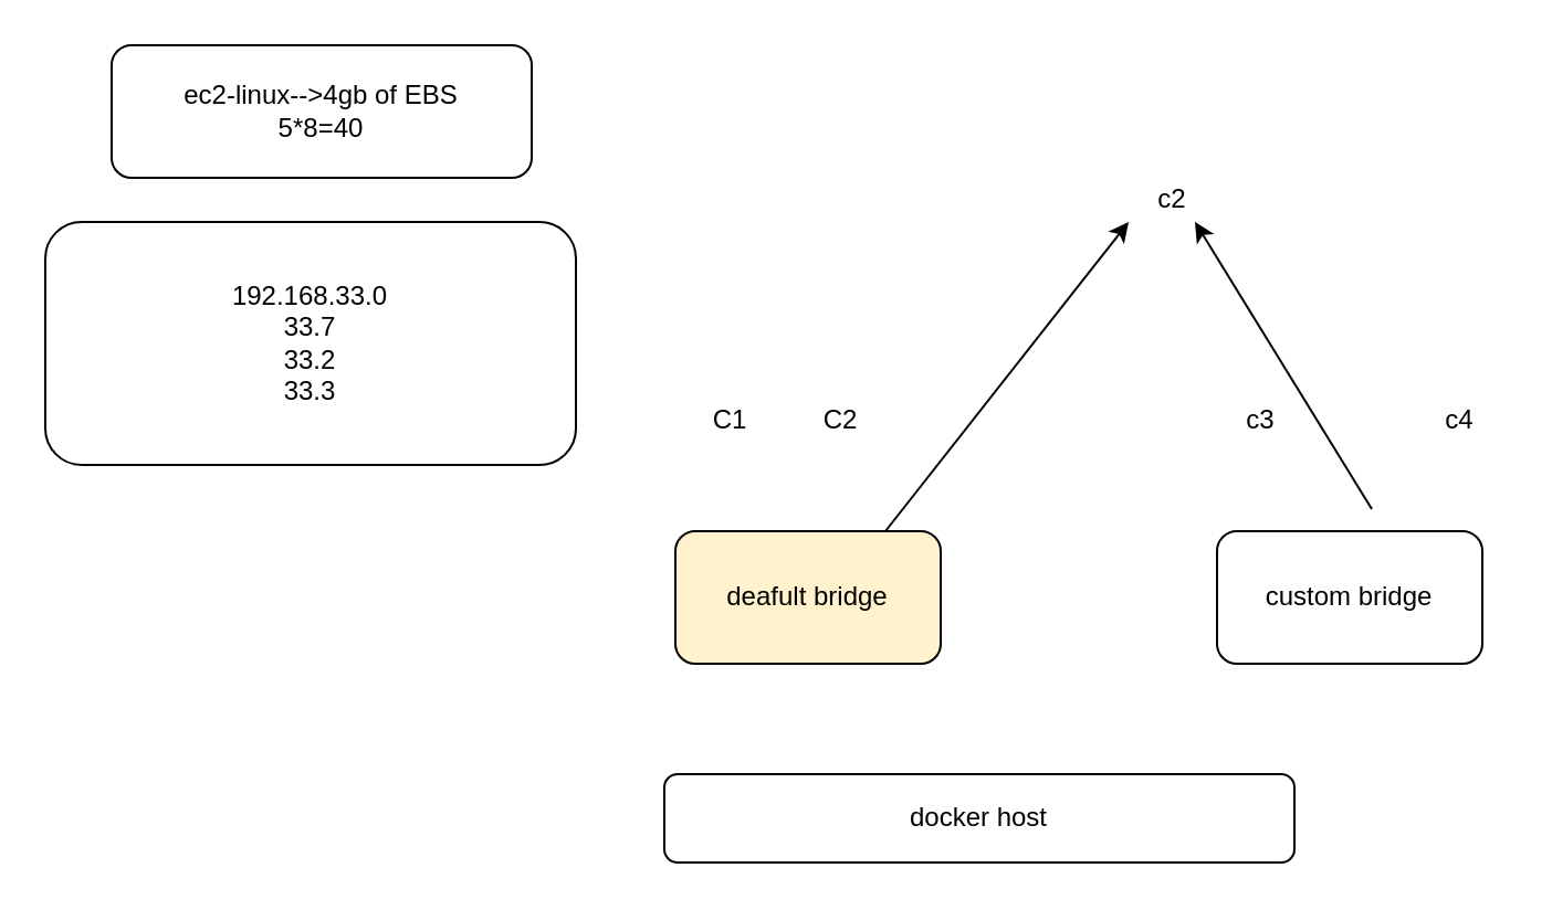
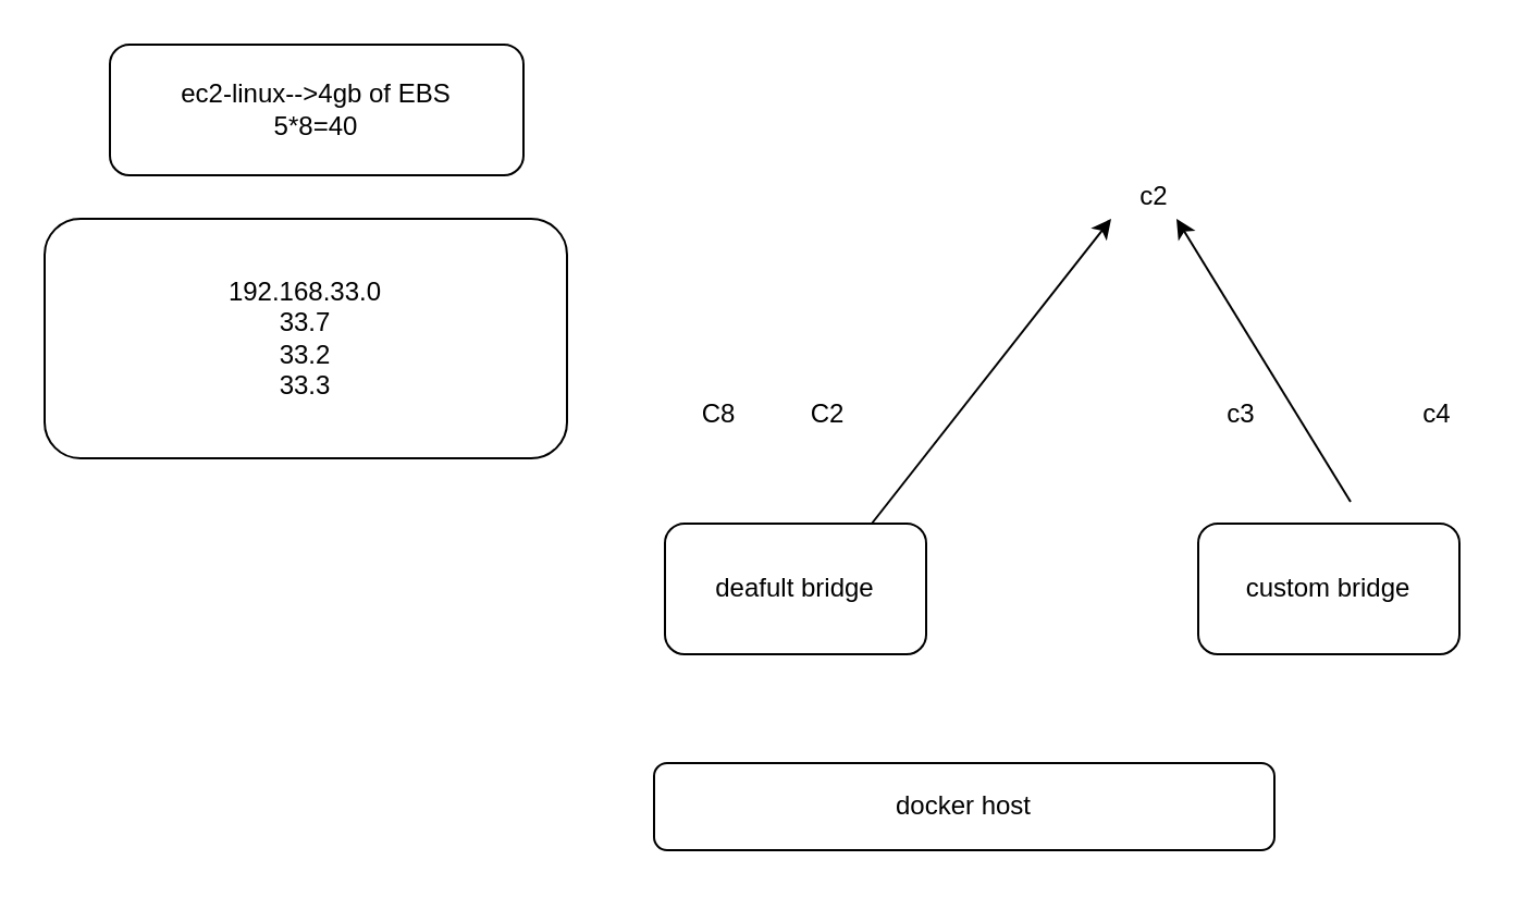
  <mxCell id="0" />
  <mxCell id="1" parent="0" />
  <mxCell id="2" value="ec2-linux--&amp;gt;4gb of EBS&lt;br&gt;5*8=40" style="rounded=1;whiteSpace=wrap;html=1;" vertex="1" parent="1"><mxGeometry x="50" y="20" width="190" height="60" as="geometry" /></mxCell>
  <mxCell id="3" value="192.168.33.0&lt;br&gt;33.7&lt;br&gt;33.2&lt;br&gt;33.3&lt;br&gt;" style="rounded=1;whiteSpace=wrap;html=1;" vertex="1" parent="1"><mxGeometry x="20" y="100" width="240" height="110" as="geometry" /></mxCell>
  <mxCell id="4" value="docker host" style="rounded=1;whiteSpace=wrap;html=1;" vertex="1" parent="1"><mxGeometry x="300" y="350" width="285" height="40" as="geometry" /></mxCell>
- <mxCell id="5" value="deafult bridge" style="rounded=1;whiteSpace=wrap;html=1;fillColor=#fff2cc;" vertex="1" parent="1"><mxGeometry x="305" y="240" width="120" height="60" as="geometry" /></mxCell>
+ <mxCell id="5" value="deafult bridge" style="rounded=1;whiteSpace=wrap;html=1;" vertex="1" parent="1"><mxGeometry x="305" y="240" width="120" height="60" as="geometry" /></mxCell>
  <mxCell id="6" value="custom bridge" style="rounded=1;whiteSpace=wrap;html=1;" vertex="1" parent="1"><mxGeometry x="550" y="240" width="120" height="60" as="geometry" /></mxCell>
- <mxCell id="7" value="C1" style="text;html=1;strokeColor=none;fillColor=none;align=center;verticalAlign=middle;whiteSpace=wrap;rounded=0;" vertex="1" parent="1"><mxGeometry x="310" y="180" width="40" height="20" as="geometry" /></mxCell>
+ <mxCell id="7" value="C8" style="text;html=1;strokeColor=none;fillColor=none;align=center;verticalAlign=middle;whiteSpace=wrap;rounded=0;" vertex="1" parent="1"><mxGeometry x="310" y="180" width="40" height="20" as="geometry" /></mxCell>
  <mxCell id="8" value="C2" style="text;html=1;strokeColor=none;fillColor=none;align=center;verticalAlign=middle;whiteSpace=wrap;rounded=0;" vertex="1" parent="1"><mxGeometry x="360" y="180" width="40" height="20" as="geometry" /></mxCell>
  <mxCell id="9" value="c3" style="text;html=1;strokeColor=none;fillColor=none;align=center;verticalAlign=middle;whiteSpace=wrap;rounded=0;" vertex="1" parent="1"><mxGeometry x="550" y="180" width="40" height="20" as="geometry" /></mxCell>
  <mxCell id="10" value="c4" style="text;html=1;strokeColor=none;fillColor=none;align=center;verticalAlign=middle;whiteSpace=wrap;rounded=0;" vertex="1" parent="1"><mxGeometry x="640" y="180" width="40" height="20" as="geometry" /></mxCell>
  <mxCell id="11" value="c2" style="text;html=1;strokeColor=none;fillColor=none;align=center;verticalAlign=middle;whiteSpace=wrap;rounded=0;" vertex="1" parent="1"><mxGeometry x="510" y="80" width="40" height="20" as="geometry" /></mxCell>
  <mxCell id="12" value="" style="endArrow=classic;html=1;entryX=0;entryY=1;entryDx=0;entryDy=0;" edge="1" parent="1" target="11"><mxGeometry width="50" height="50" relative="1" as="geometry"><mxPoint x="400" y="240" as="sourcePoint" /><mxPoint x="450" y="190" as="targetPoint" /></mxGeometry></mxCell>
  <mxCell id="13" value="" style="endArrow=classic;html=1;entryX=0.75;entryY=1;entryDx=0;entryDy=0;" edge="1" parent="1" target="11"><mxGeometry width="50" height="50" relative="1" as="geometry"><mxPoint x="620" y="230" as="sourcePoint" /><mxPoint x="540" y="140" as="targetPoint" /></mxGeometry></mxCell>
